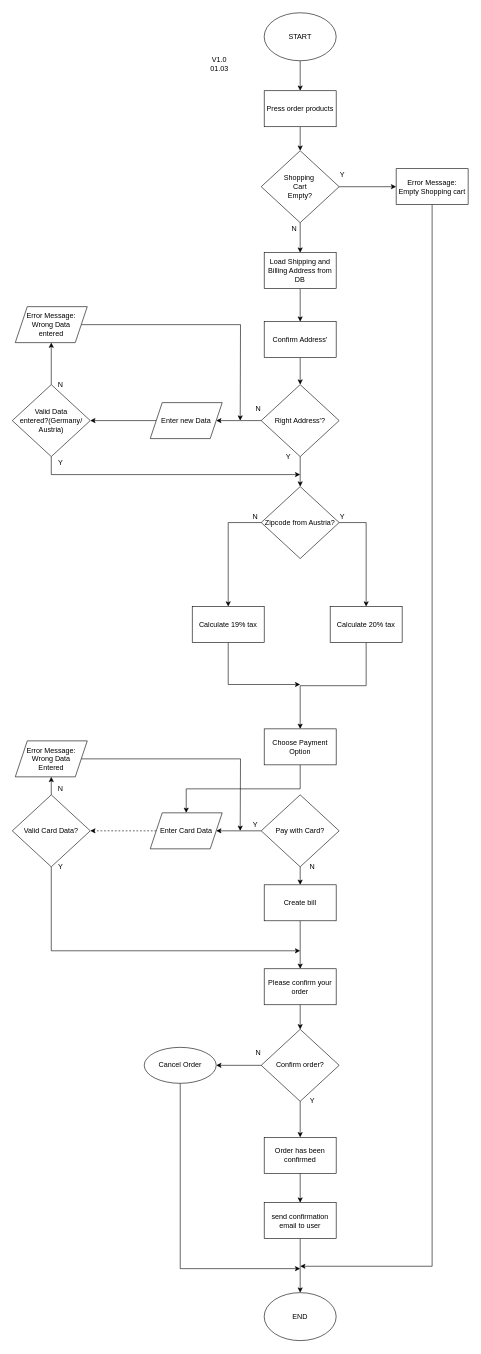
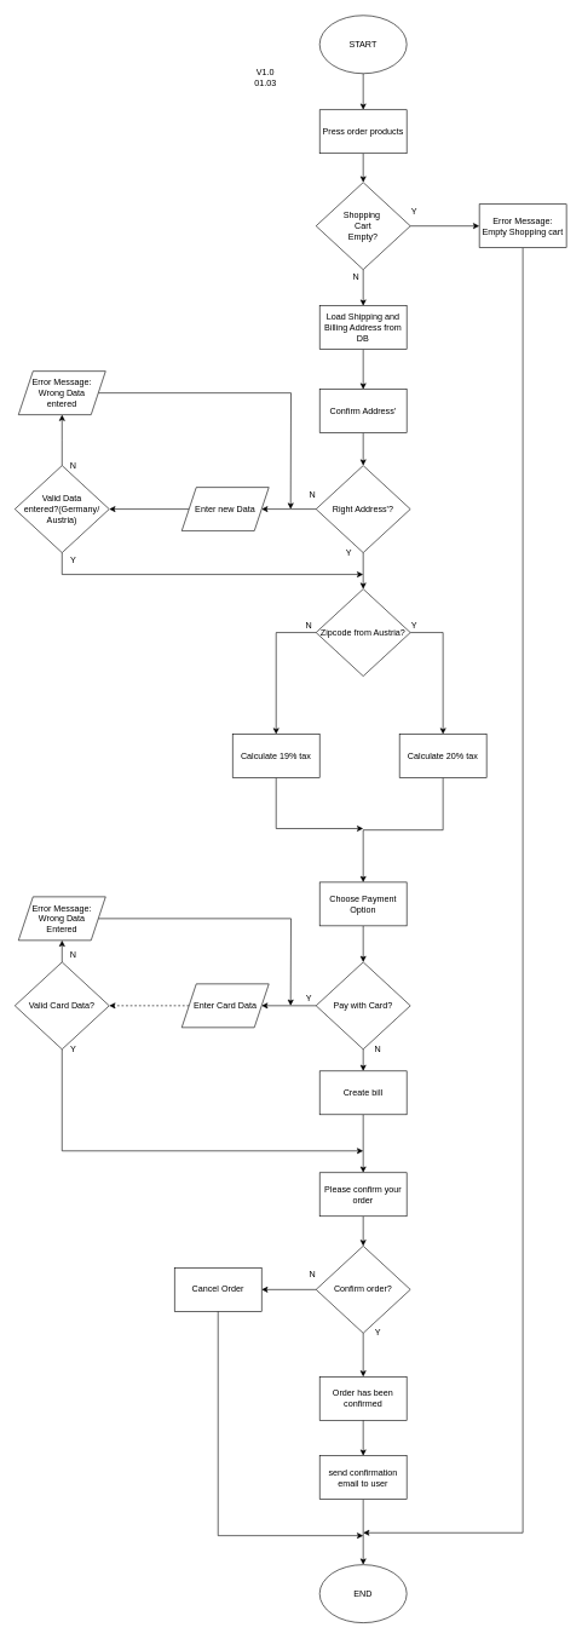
  <mxCell id="0" />
  <mxCell id="1" parent="0" />
  <mxCell id="2" style="edgeStyle=orthogonalEdgeStyle;rounded=0;orthogonalLoop=1;jettySize=auto;html=1;exitX=0.5;exitY=1;exitDx=0;exitDy=0;entryX=0.5;entryY=0;entryDx=0;entryDy=0;" parent="1" source="3" target="6" edge="1"><mxGeometry relative="1" as="geometry" /></mxCell>
  <mxCell id="3" value="START" style="ellipse;whiteSpace=wrap;html=1;" parent="1" vertex="1"><mxGeometry x="440" y="20" width="120" height="80" as="geometry" /></mxCell>
  <mxCell id="4" value="END" style="ellipse;whiteSpace=wrap;html=1;" parent="1" vertex="1"><mxGeometry x="440" y="2154" width="120" height="80" as="geometry" /></mxCell>
  <mxCell id="5" style="edgeStyle=orthogonalEdgeStyle;rounded=0;orthogonalLoop=1;jettySize=auto;html=1;exitX=0.5;exitY=1;exitDx=0;exitDy=0;entryX=0.5;entryY=0;entryDx=0;entryDy=0;" parent="1" source="6" target="9" edge="1"><mxGeometry relative="1" as="geometry" /></mxCell>
  <mxCell id="6" value="Press order products" style="rounded=0;whiteSpace=wrap;html=1;" parent="1" vertex="1"><mxGeometry x="440" y="150" width="120" height="60" as="geometry" /></mxCell>
  <mxCell id="7" style="edgeStyle=orthogonalEdgeStyle;rounded=0;orthogonalLoop=1;jettySize=auto;html=1;exitX=1;exitY=0.5;exitDx=0;exitDy=0;entryX=0;entryY=0.5;entryDx=0;entryDy=0;" parent="1" source="9" target="11" edge="1"><mxGeometry relative="1" as="geometry" /></mxCell>
  <mxCell id="8" style="edgeStyle=orthogonalEdgeStyle;rounded=0;orthogonalLoop=1;jettySize=auto;html=1;exitX=0.5;exitY=1;exitDx=0;exitDy=0;entryX=0.5;entryY=0;entryDx=0;entryDy=0;" parent="1" source="9" target="13" edge="1"><mxGeometry relative="1" as="geometry" /></mxCell>
  <mxCell id="9" value="&lt;div&gt;Shopping&amp;nbsp;&lt;/div&gt;&lt;div&gt;Cart&lt;/div&gt;&lt;div&gt;Empty?&lt;/div&gt;" style="rhombus;whiteSpace=wrap;html=1;" parent="1" vertex="1"><mxGeometry x="435" y="250" width="130" height="120" as="geometry" /></mxCell>
  <mxCell id="10" style="edgeStyle=orthogonalEdgeStyle;rounded=0;orthogonalLoop=1;jettySize=auto;html=1;exitX=0.5;exitY=1;exitDx=0;exitDy=0;" parent="1" source="11" edge="1"><mxGeometry relative="1" as="geometry"><mxPoint x="500" y="2110" as="targetPoint" /><Array as="points"><mxPoint x="720" y="2110" /></Array></mxGeometry></mxCell>
  <mxCell id="11" value="Error Message:&lt;br&gt;Empty Shopping cart" style="rounded=0;whiteSpace=wrap;html=1;" parent="1" vertex="1"><mxGeometry x="660" y="280" width="120" height="60" as="geometry" /></mxCell>
  <mxCell id="12" style="edgeStyle=orthogonalEdgeStyle;rounded=0;orthogonalLoop=1;jettySize=auto;html=1;exitX=0.5;exitY=1;exitDx=0;exitDy=0;entryX=0.5;entryY=0;entryDx=0;entryDy=0;" parent="1" source="13" target="15" edge="1"><mxGeometry relative="1" as="geometry" /></mxCell>
  <mxCell id="13" value="Load Shipping and&lt;br&gt;Billing Address from DB" style="rounded=0;whiteSpace=wrap;html=1;" parent="1" vertex="1"><mxGeometry x="440" y="420" width="120" height="60" as="geometry" /></mxCell>
  <mxCell id="14" style="edgeStyle=orthogonalEdgeStyle;rounded=0;orthogonalLoop=1;jettySize=auto;html=1;exitX=0.5;exitY=1;exitDx=0;exitDy=0;entryX=0.5;entryY=0;entryDx=0;entryDy=0;" parent="1" source="15" target="18" edge="1"><mxGeometry relative="1" as="geometry" /></mxCell>
  <mxCell id="15" value="Confirm Address'" style="rounded=0;whiteSpace=wrap;html=1;" parent="1" vertex="1"><mxGeometry x="440" y="535" width="120" height="60" as="geometry" /></mxCell>
  <mxCell id="16" style="edgeStyle=orthogonalEdgeStyle;rounded=0;orthogonalLoop=1;jettySize=auto;html=1;exitX=0;exitY=0.5;exitDx=0;exitDy=0;entryX=1;entryY=0.5;entryDx=0;entryDy=0;" parent="1" source="18" target="20" edge="1"><mxGeometry relative="1" as="geometry" /></mxCell>
  <mxCell id="17" style="edgeStyle=orthogonalEdgeStyle;rounded=0;orthogonalLoop=1;jettySize=auto;html=1;exitX=0.5;exitY=1;exitDx=0;exitDy=0;entryX=0.5;entryY=0;entryDx=0;entryDy=0;" edge="1" parent="1" source="18" target="66"><mxGeometry relative="1" as="geometry" /></mxCell>
  <mxCell id="18" value="Right Address'?" style="rhombus;whiteSpace=wrap;html=1;" parent="1" vertex="1"><mxGeometry x="435" y="640" width="130" height="120" as="geometry" /></mxCell>
  <mxCell id="19" style="edgeStyle=orthogonalEdgeStyle;rounded=0;orthogonalLoop=1;jettySize=auto;html=1;exitX=0;exitY=0.5;exitDx=0;exitDy=0;" parent="1" source="20" target="23" edge="1"><mxGeometry relative="1" as="geometry" /></mxCell>
  <mxCell id="20" value="Enter new Data" style="shape=parallelogram;perimeter=parallelogramPerimeter;whiteSpace=wrap;html=1;fixedSize=1;" parent="1" vertex="1"><mxGeometry x="250" y="670" width="120" height="60" as="geometry" /></mxCell>
  <mxCell id="21" style="edgeStyle=orthogonalEdgeStyle;rounded=0;orthogonalLoop=1;jettySize=auto;html=1;exitX=0.5;exitY=1;exitDx=0;exitDy=0;" parent="1" source="23" edge="1"><mxGeometry relative="1" as="geometry"><mxPoint x="500" y="790" as="targetPoint" /><Array as="points"><mxPoint x="85" y="790" /></Array></mxGeometry></mxCell>
  <mxCell id="22" style="edgeStyle=orthogonalEdgeStyle;rounded=0;orthogonalLoop=1;jettySize=auto;html=1;exitX=0.5;exitY=0;exitDx=0;exitDy=0;entryX=0.5;entryY=1;entryDx=0;entryDy=0;" parent="1" source="23" edge="1"><mxGeometry relative="1" as="geometry"><mxPoint x="85" y="570" as="targetPoint" /></mxGeometry></mxCell>
  <mxCell id="23" value="Valid Data&lt;br&gt;entered?(Germany/&lt;br&gt;Austria)" style="rhombus;whiteSpace=wrap;html=1;" parent="1" vertex="1"><mxGeometry x="20" y="640" width="130" height="120" as="geometry" /></mxCell>
- <mxCell id="24" style="edgeStyle=orthogonalEdgeStyle;rounded=0;orthogonalLoop=1;jettySize=auto;html=1;exitX=0.5;exitY=1;exitDx=0;exitDy=0;" parent="1" source="25" target="43" edge="1"><mxGeometry relative="1" as="geometry" /></mxCell>
+ <mxCell id="24" style="edgeStyle=orthogonalEdgeStyle;rounded=0;orthogonalLoop=1;jettySize=auto;html=1;exitX=0.5;exitY=1;exitDx=0;exitDy=0;entryX=0.5;entryY=0;entryDx=0;entryDy=0;" parent="1" source="25" target="28" edge="1"><mxGeometry relative="1" as="geometry" /></mxCell>
  <mxCell id="25" value="Choose Payment Option" style="rounded=0;whiteSpace=wrap;html=1;" parent="1" vertex="1"><mxGeometry x="440" y="1214" width="120" height="60" as="geometry" /></mxCell>
  <mxCell id="26" style="edgeStyle=orthogonalEdgeStyle;rounded=0;orthogonalLoop=1;jettySize=auto;html=1;exitX=0;exitY=0.5;exitDx=0;exitDy=0;entryX=1;entryY=0.5;entryDx=0;entryDy=0;" parent="1" source="28" target="43" edge="1"><mxGeometry relative="1" as="geometry" /></mxCell>
  <mxCell id="27" style="edgeStyle=orthogonalEdgeStyle;rounded=0;orthogonalLoop=1;jettySize=auto;html=1;exitX=0.5;exitY=1;exitDx=0;exitDy=0;entryX=0.5;entryY=0;entryDx=0;entryDy=0;" edge="1" parent="1" source="28" target="60"><mxGeometry relative="1" as="geometry" /></mxCell>
  <mxCell id="28" value="Pay with Card?" style="rhombus;whiteSpace=wrap;html=1;" parent="1" vertex="1"><mxGeometry x="435" y="1324" width="130" height="120" as="geometry" /></mxCell>
  <mxCell id="29" style="edgeStyle=orthogonalEdgeStyle;rounded=0;orthogonalLoop=1;jettySize=auto;html=1;exitX=0.5;exitY=1;exitDx=0;exitDy=0;entryX=0.5;entryY=0;entryDx=0;entryDy=0;" parent="1" source="30" target="33" edge="1"><mxGeometry relative="1" as="geometry" /></mxCell>
  <mxCell id="30" value="Please confirm your order" style="rounded=0;whiteSpace=wrap;html=1;" parent="1" vertex="1"><mxGeometry x="440" y="1614" width="120" height="60" as="geometry" /></mxCell>
  <mxCell id="31" style="edgeStyle=orthogonalEdgeStyle;rounded=0;orthogonalLoop=1;jettySize=auto;html=1;exitX=0.5;exitY=1;exitDx=0;exitDy=0;entryX=0.5;entryY=0;entryDx=0;entryDy=0;" parent="1" source="33" target="35" edge="1"><mxGeometry relative="1" as="geometry" /></mxCell>
  <mxCell id="32" style="edgeStyle=orthogonalEdgeStyle;rounded=0;orthogonalLoop=1;jettySize=auto;html=1;exitX=0;exitY=0.5;exitDx=0;exitDy=0;entryX=1;entryY=0.5;entryDx=0;entryDy=0;" parent="1" source="33" target="37" edge="1"><mxGeometry relative="1" as="geometry" /></mxCell>
  <mxCell id="33" value="Confirm order?" style="rhombus;whiteSpace=wrap;html=1;" parent="1" vertex="1"><mxGeometry x="435" y="1715" width="130" height="120" as="geometry" /></mxCell>
  <mxCell id="34" style="edgeStyle=orthogonalEdgeStyle;rounded=0;orthogonalLoop=1;jettySize=auto;html=1;exitX=0.5;exitY=1;exitDx=0;exitDy=0;" edge="1" parent="1" source="35" target="62"><mxGeometry relative="1" as="geometry" /></mxCell>
  <mxCell id="35" value="Order has been confirmed" style="rounded=0;whiteSpace=wrap;html=1;" parent="1" vertex="1"><mxGeometry x="440" y="1895" width="120" height="60" as="geometry" /></mxCell>
  <mxCell id="36" style="edgeStyle=orthogonalEdgeStyle;rounded=0;orthogonalLoop=1;jettySize=auto;html=1;exitX=0.5;exitY=1;exitDx=0;exitDy=0;" parent="1" source="37" edge="1"><mxGeometry relative="1" as="geometry"><mxPoint x="500" y="2114" as="targetPoint" /><Array as="points"><mxPoint x="300" y="2114" /></Array></mxGeometry></mxCell>
- <mxCell id="37" value="Cancel Order" style="ellipse;whiteSpace=wrap;html=1;" parent="1" vertex="1"><mxGeometry x="240" y="1745" width="120" height="60" as="geometry" /></mxCell>
+ <mxCell id="37" value="Cancel Order" style="rounded=0;whiteSpace=wrap;html=1;" parent="1" vertex="1"><mxGeometry x="240" y="1745" width="120" height="60" as="geometry" /></mxCell>
  <mxCell id="38" style="edgeStyle=orthogonalEdgeStyle;rounded=0;orthogonalLoop=1;jettySize=auto;html=1;exitX=0.5;exitY=0;exitDx=0;exitDy=0;entryX=0.5;entryY=1;entryDx=0;entryDy=0;" parent="1" source="40" edge="1"><mxGeometry relative="1" as="geometry"><mxPoint x="85" y="1294" as="targetPoint" /></mxGeometry></mxCell>
  <mxCell id="39" style="edgeStyle=orthogonalEdgeStyle;rounded=0;orthogonalLoop=1;jettySize=auto;html=1;exitX=0.5;exitY=1;exitDx=0;exitDy=0;" parent="1" source="40" edge="1"><mxGeometry relative="1" as="geometry"><mxPoint x="500" y="1584" as="targetPoint" /><Array as="points"><mxPoint x="85" y="1584" /></Array></mxGeometry></mxCell>
  <mxCell id="40" value="Valid Card Data?" style="rhombus;whiteSpace=wrap;html=1;" parent="1" vertex="1"><mxGeometry x="20" y="1324" width="130" height="120" as="geometry" /></mxCell>
  <mxCell id="41" style="edgeStyle=orthogonalEdgeStyle;rounded=0;orthogonalLoop=1;jettySize=auto;html=1;exitX=1;exitY=0.5;exitDx=0;exitDy=0;" parent="1" source="58" edge="1"><mxGeometry relative="1" as="geometry"><mxPoint x="400" y="700" as="targetPoint" /><mxPoint x="145" y="540" as="sourcePoint" /></mxGeometry></mxCell>
  <mxCell id="42" style="edgeStyle=orthogonalEdgeStyle;rounded=0;orthogonalLoop=1;jettySize=auto;html=1;exitX=0;exitY=0.5;exitDx=0;exitDy=0;entryX=1;entryY=0.5;entryDx=0;entryDy=0;dashed=1;" parent="1" source="43" target="40" edge="1"><mxGeometry relative="1" as="geometry" /></mxCell>
  <mxCell id="43" value="Enter Card Data" style="shape=parallelogram;perimeter=parallelogramPerimeter;whiteSpace=wrap;html=1;fixedSize=1;" parent="1" vertex="1"><mxGeometry x="250" y="1354" width="120" height="60" as="geometry" /></mxCell>
  <mxCell id="44" style="edgeStyle=orthogonalEdgeStyle;rounded=0;orthogonalLoop=1;jettySize=auto;html=1;exitX=1;exitY=0.5;exitDx=0;exitDy=0;" parent="1" source="57" edge="1"><mxGeometry relative="1" as="geometry"><mxPoint x="400" y="1384" as="targetPoint" /><mxPoint x="145" y="1264" as="sourcePoint" /></mxGeometry></mxCell>
  <mxCell id="45" value="N" style="text;html=1;align=center;verticalAlign=middle;resizable=0;points=[];autosize=1;strokeColor=none;fillColor=none;" parent="1" vertex="1"><mxGeometry x="480" y="370" width="20" height="20" as="geometry" /></mxCell>
  <mxCell id="46" value="N" style="text;html=1;align=center;verticalAlign=middle;resizable=0;points=[];autosize=1;strokeColor=none;fillColor=none;" parent="1" vertex="1"><mxGeometry x="420" y="670" width="20" height="20" as="geometry" /></mxCell>
  <mxCell id="47" value="N" style="text;html=1;align=center;verticalAlign=middle;resizable=0;points=[];autosize=1;strokeColor=none;fillColor=none;" parent="1" vertex="1"><mxGeometry x="510" y="1434" width="20" height="20" as="geometry" /></mxCell>
  <mxCell id="48" value="N" style="text;html=1;align=center;verticalAlign=middle;resizable=0;points=[];autosize=1;strokeColor=none;fillColor=none;" parent="1" vertex="1"><mxGeometry x="420" y="1745" width="20" height="20" as="geometry" /></mxCell>
  <mxCell id="49" value="Y" style="text;html=1;align=center;verticalAlign=middle;resizable=0;points=[];autosize=1;strokeColor=none;fillColor=none;" parent="1" vertex="1"><mxGeometry x="470" y="750" width="20" height="20" as="geometry" /></mxCell>
  <mxCell id="50" value="Y" style="text;html=1;align=center;verticalAlign=middle;resizable=0;points=[];autosize=1;strokeColor=none;fillColor=none;" parent="1" vertex="1"><mxGeometry x="560" y="280" width="20" height="20" as="geometry" /></mxCell>
  <mxCell id="51" value="Y" style="text;html=1;align=center;verticalAlign=middle;resizable=0;points=[];autosize=1;strokeColor=none;fillColor=none;" parent="1" vertex="1"><mxGeometry x="415" y="1364" width="20" height="20" as="geometry" /></mxCell>
  <mxCell id="52" value="Y" style="text;html=1;align=center;verticalAlign=middle;resizable=0;points=[];autosize=1;strokeColor=none;fillColor=none;" parent="1" vertex="1"><mxGeometry x="510" y="1825" width="20" height="20" as="geometry" /></mxCell>
  <mxCell id="53" value="Y" style="text;html=1;align=center;verticalAlign=middle;resizable=0;points=[];autosize=1;strokeColor=none;fillColor=none;" parent="1" vertex="1"><mxGeometry x="90" y="760" width="20" height="20" as="geometry" /></mxCell>
  <mxCell id="54" value="Y" style="text;html=1;align=center;verticalAlign=middle;resizable=0;points=[];autosize=1;strokeColor=none;fillColor=none;" parent="1" vertex="1"><mxGeometry x="90" y="1434" width="20" height="20" as="geometry" /></mxCell>
  <mxCell id="55" value="N" style="text;html=1;align=center;verticalAlign=middle;resizable=0;points=[];autosize=1;strokeColor=none;fillColor=none;" parent="1" vertex="1"><mxGeometry x="90" y="630" width="20" height="20" as="geometry" /></mxCell>
  <mxCell id="56" value="N" style="text;html=1;align=center;verticalAlign=middle;resizable=0;points=[];autosize=1;strokeColor=none;fillColor=none;" parent="1" vertex="1"><mxGeometry x="90" y="1304" width="20" height="20" as="geometry" /></mxCell>
  <mxCell id="57" value="&lt;span&gt;Error Message:&lt;/span&gt;&lt;br&gt;&lt;span&gt;Wrong Data&lt;br&gt;Entered&lt;/span&gt;" style="shape=parallelogram;perimeter=parallelogramPerimeter;whiteSpace=wrap;html=1;fixedSize=1;" vertex="1" parent="1"><mxGeometry x="25" y="1234" width="120" height="60" as="geometry" /></mxCell>
  <mxCell id="58" value="&lt;span&gt;Error Message:&lt;/span&gt;&lt;br&gt;&lt;span&gt;Wrong Data&lt;br&gt;entered&lt;/span&gt;" style="shape=parallelogram;perimeter=parallelogramPerimeter;whiteSpace=wrap;html=1;fixedSize=1;" vertex="1" parent="1"><mxGeometry x="25" y="510" width="120" height="60" as="geometry" /></mxCell>
  <mxCell id="59" style="edgeStyle=orthogonalEdgeStyle;rounded=0;orthogonalLoop=1;jettySize=auto;html=1;exitX=0.5;exitY=1;exitDx=0;exitDy=0;entryX=0.5;entryY=0;entryDx=0;entryDy=0;" edge="1" parent="1" source="60" target="30"><mxGeometry relative="1" as="geometry" /></mxCell>
  <mxCell id="60" value="Create bill" style="rounded=0;whiteSpace=wrap;html=1;" vertex="1" parent="1"><mxGeometry x="440" y="1474" width="120" height="60" as="geometry" /></mxCell>
  <mxCell id="61" style="edgeStyle=orthogonalEdgeStyle;rounded=0;orthogonalLoop=1;jettySize=auto;html=1;exitX=0.5;exitY=1;exitDx=0;exitDy=0;entryX=0.5;entryY=0;entryDx=0;entryDy=0;" edge="1" parent="1" source="62" target="4"><mxGeometry relative="1" as="geometry" /></mxCell>
  <mxCell id="62" value="send confirmation&lt;br&gt;email to user" style="rounded=0;whiteSpace=wrap;html=1;" vertex="1" parent="1"><mxGeometry x="440" y="2004" width="120" height="60" as="geometry" /></mxCell>
  <mxCell id="63" value="V1.0&lt;br&gt;01.03" style="text;html=1;align=center;verticalAlign=middle;resizable=0;points=[];autosize=1;strokeColor=none;fillColor=none;" vertex="1" parent="1"><mxGeometry x="340" y="90" width="50" height="30" as="geometry" /></mxCell>
  <mxCell id="64" style="edgeStyle=orthogonalEdgeStyle;rounded=0;orthogonalLoop=1;jettySize=auto;html=1;exitX=1;exitY=0.5;exitDx=0;exitDy=0;entryX=0.5;entryY=0;entryDx=0;entryDy=0;" edge="1" parent="1" source="66" target="68"><mxGeometry relative="1" as="geometry" /></mxCell>
  <mxCell id="65" style="edgeStyle=orthogonalEdgeStyle;rounded=0;orthogonalLoop=1;jettySize=auto;html=1;exitX=0;exitY=0.5;exitDx=0;exitDy=0;entryX=0.5;entryY=0;entryDx=0;entryDy=0;" edge="1" parent="1" source="66" target="70"><mxGeometry relative="1" as="geometry" /></mxCell>
  <mxCell id="66" value="Zipcode from Austria?" style="rhombus;whiteSpace=wrap;html=1;" vertex="1" parent="1"><mxGeometry x="435" y="810" width="130" height="120" as="geometry" /></mxCell>
  <mxCell id="67" style="edgeStyle=orthogonalEdgeStyle;rounded=0;orthogonalLoop=1;jettySize=auto;html=1;exitX=0.5;exitY=1;exitDx=0;exitDy=0;entryX=0.5;entryY=0;entryDx=0;entryDy=0;" edge="1" parent="1" source="68" target="25"><mxGeometry relative="1" as="geometry" /></mxCell>
  <mxCell id="68" value="Calculate 20% tax" style="rounded=0;whiteSpace=wrap;html=1;" vertex="1" parent="1"><mxGeometry x="550" y="1010" width="120" height="60" as="geometry" /></mxCell>
  <mxCell id="69" style="edgeStyle=orthogonalEdgeStyle;rounded=0;orthogonalLoop=1;jettySize=auto;html=1;exitX=0.5;exitY=1;exitDx=0;exitDy=0;" edge="1" parent="1" source="70"><mxGeometry relative="1" as="geometry"><mxPoint x="500" y="1140" as="targetPoint" /><Array as="points"><mxPoint x="380" y="1140" /></Array></mxGeometry></mxCell>
  <mxCell id="70" value="Calculate 19% tax" style="rounded=0;whiteSpace=wrap;html=1;" vertex="1" parent="1"><mxGeometry x="320" y="1010" width="120" height="60" as="geometry" /></mxCell>
  <mxCell id="71" value="Y" style="text;html=1;align=center;verticalAlign=middle;resizable=0;points=[];autosize=1;strokeColor=none;fillColor=none;" vertex="1" parent="1"><mxGeometry x="560" y="850" width="20" height="20" as="geometry" /></mxCell>
  <mxCell id="72" value="N" style="text;html=1;align=center;verticalAlign=middle;resizable=0;points=[];autosize=1;strokeColor=none;fillColor=none;" vertex="1" parent="1"><mxGeometry x="415" y="850" width="20" height="20" as="geometry" /></mxCell>
